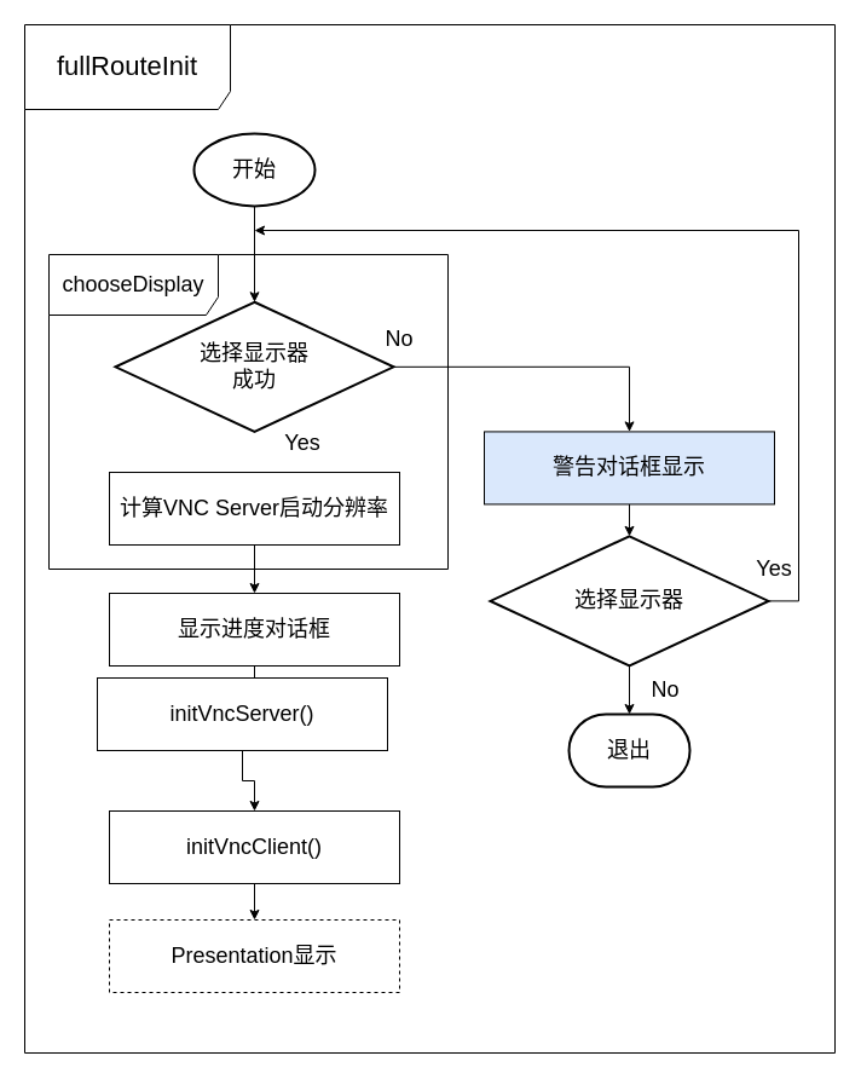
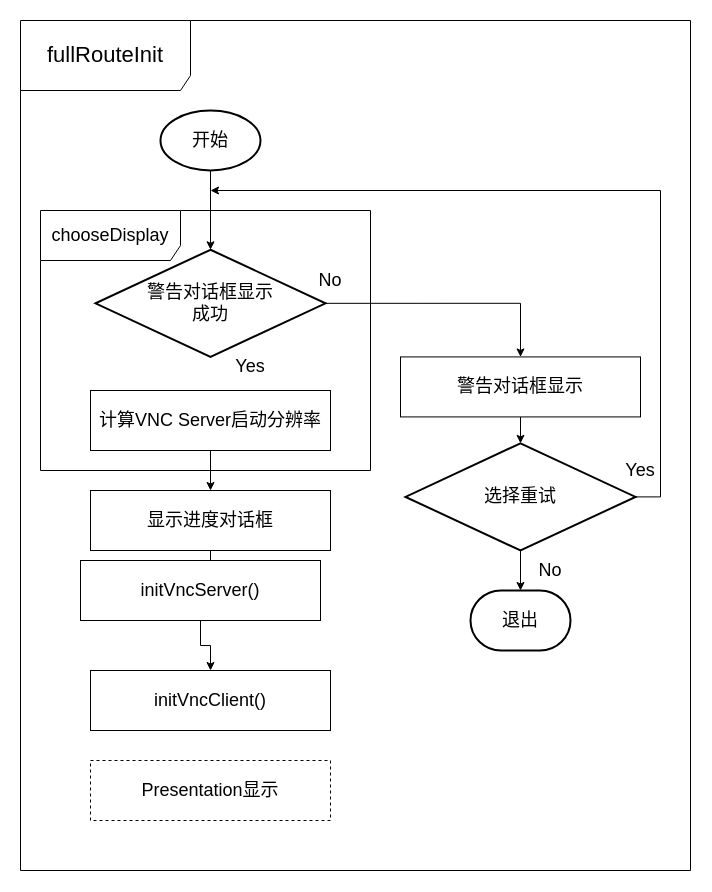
  <mxCell id="0" />
  <mxCell id="1" parent="0" />
  <mxCell id="2" value="chooseDisplay" style="shape=umlFrame;whiteSpace=wrap;html=1;fontSize=18;width=140;height=50;" vertex="1" parent="1"><mxGeometry x="40" y="210" width="330" height="260" as="geometry" /></mxCell>
  <mxCell id="3" value="&lt;font style=&quot;font-size: 22px&quot;&gt;fullRouteInit&lt;/font&gt;" style="shape=umlFrame;whiteSpace=wrap;html=1;width=170;height=70;" vertex="1" parent="1"><mxGeometry x="20" y="20" width="670" height="850" as="geometry" /></mxCell>
  <mxCell id="4" style="edgeStyle=orthogonalEdgeStyle;rounded=0;orthogonalLoop=1;jettySize=auto;html=1;fontSize=18;" edge="1" parent="1" source="5" target="6"><mxGeometry relative="1" as="geometry" /></mxCell>
  <mxCell id="5" value="开始" style="strokeWidth=2;html=1;shape=mxgraph.flowchart.start_1;whiteSpace=wrap;fontSize=18;" vertex="1" parent="1"><mxGeometry x="160" y="110" width="100" height="60" as="geometry" /></mxCell>
- <mxCell id="6" value="选择显示器&lt;br&gt;成功" style="strokeWidth=2;html=1;shape=mxgraph.flowchart.decision;whiteSpace=wrap;fontSize=18;" vertex="1" parent="1"><mxGeometry x="95" y="249.25" width="230" height="107.17" as="geometry" /></mxCell>
+ <mxCell id="6" value="警告对话框显示&lt;br&gt;成功" style="strokeWidth=2;html=1;shape=mxgraph.flowchart.decision;whiteSpace=wrap;fontSize=18;" vertex="1" parent="1"><mxGeometry x="95" y="249.25" width="230" height="107.17" as="geometry" /></mxCell>
  <mxCell id="7" style="edgeStyle=orthogonalEdgeStyle;rounded=0;orthogonalLoop=1;jettySize=auto;html=1;fontSize=18;" edge="1" parent="1" source="8" target="10"><mxGeometry relative="1" as="geometry" /></mxCell>
  <mxCell id="8" value="计算VNC Server启动分辨率" style="rounded=0;whiteSpace=wrap;html=1;fontSize=18;" vertex="1" parent="1"><mxGeometry x="90" y="390" width="240" height="60" as="geometry" /></mxCell>
  <mxCell id="9" value="" style="edgeStyle=orthogonalEdgeStyle;rounded=0;orthogonalLoop=1;jettySize=auto;html=1;fontSize=18;" edge="1" parent="1" source="10" target="12"><mxGeometry relative="1" as="geometry" /></mxCell>
  <mxCell id="10" value="显示进度对话框" style="rounded=0;whiteSpace=wrap;html=1;fontSize=18;" vertex="1" parent="1"><mxGeometry x="90" y="490" width="240" height="60" as="geometry" /></mxCell>
  <mxCell id="11" value="" style="edgeStyle=orthogonalEdgeStyle;rounded=0;orthogonalLoop=1;jettySize=auto;html=1;fontSize=18;" edge="1" parent="1" source="12" target="14"><mxGeometry relative="1" as="geometry" /></mxCell>
  <mxCell id="12" value="initVncServer()" style="rounded=0;whiteSpace=wrap;html=1;fontSize=18;" vertex="1" parent="1"><mxGeometry x="80" y="560" width="240" height="60" as="geometry" /></mxCell>
- <mxCell id="13" value="" style="edgeStyle=orthogonalEdgeStyle;rounded=0;orthogonalLoop=1;jettySize=auto;html=1;fontSize=18;" edge="1" parent="1" source="14" target="15"><mxGeometry relative="1" as="geometry" /></mxCell>
  <mxCell id="14" value="initVncClient()" style="rounded=0;whiteSpace=wrap;html=1;fontSize=18;" vertex="1" parent="1"><mxGeometry x="90" y="670" width="240" height="60" as="geometry" /></mxCell>
  <mxCell id="15" value="Presentation显示" style="rounded=0;whiteSpace=wrap;html=1;fontSize=18;dashed=1;" vertex="1" parent="1"><mxGeometry x="90" y="760" width="240" height="60" as="geometry" /></mxCell>
  <mxCell id="16" value="" style="endArrow=classic;html=1;fontSize=18;exitX=1;exitY=0.5;exitDx=0;exitDy=0;exitPerimeter=0;entryX=0.5;entryY=0;entryDx=0;entryDy=0;edgeStyle=orthogonalEdgeStyle;rounded=0;" edge="1" parent="1" source="6" target="18"><mxGeometry width="50" height="50" relative="1" as="geometry"><mxPoint x="400" y="360" as="sourcePoint" /><mxPoint x="450" y="303" as="targetPoint" /></mxGeometry></mxCell>
  <mxCell id="17" value="" style="edgeStyle=orthogonalEdgeStyle;rounded=0;orthogonalLoop=1;jettySize=auto;html=1;fontSize=18;" edge="1" parent="1" source="18" target="21"><mxGeometry relative="1" as="geometry" /></mxCell>
- <mxCell id="18" value="警告对话框显示" style="rounded=0;whiteSpace=wrap;html=1;fontSize=18;fillColor=#dae8fc;" vertex="1" parent="1"><mxGeometry x="400" y="356.42" width="240" height="60" as="geometry" /></mxCell>
+ <mxCell id="18" value="警告对话框显示" style="rounded=0;whiteSpace=wrap;html=1;fontSize=18;" vertex="1" parent="1"><mxGeometry x="400" y="356.42" width="240" height="60" as="geometry" /></mxCell>
  <mxCell id="19" style="edgeStyle=orthogonalEdgeStyle;rounded=0;orthogonalLoop=1;jettySize=auto;html=1;fontSize=18;" edge="1" parent="1" source="21"><mxGeometry relative="1" as="geometry"><mxPoint x="210" y="190" as="targetPoint" /><Array as="points"><mxPoint x="660" y="496" /><mxPoint x="660" y="190" /><mxPoint x="210" y="190" /></Array></mxGeometry></mxCell>
  <mxCell id="20" value="" style="edgeStyle=orthogonalEdgeStyle;rounded=0;orthogonalLoop=1;jettySize=auto;html=1;fontSize=18;" edge="1" parent="1" source="21" target="22"><mxGeometry relative="1" as="geometry" /></mxCell>
- <mxCell id="21" value="选择显示器" style="strokeWidth=2;html=1;shape=mxgraph.flowchart.decision;whiteSpace=wrap;fontSize=18;" vertex="1" parent="1"><mxGeometry x="405" y="442.83" width="230" height="107.17" as="geometry" /></mxCell>
+ <mxCell id="21" value="选择重试" style="strokeWidth=2;html=1;shape=mxgraph.flowchart.decision;whiteSpace=wrap;fontSize=18;" vertex="1" parent="1"><mxGeometry x="405" y="442.83" width="230" height="107.17" as="geometry" /></mxCell>
  <mxCell id="22" value="退出" style="strokeWidth=2;html=1;shape=mxgraph.flowchart.terminator;whiteSpace=wrap;fontSize=18;" vertex="1" parent="1"><mxGeometry x="470" y="590" width="100" height="60" as="geometry" /></mxCell>
  <mxCell id="23" value="Yes" style="text;html=1;strokeColor=none;fillColor=none;align=center;verticalAlign=middle;whiteSpace=wrap;rounded=0;fontSize=18;" vertex="1" parent="1"><mxGeometry x="620" y="460" width="40" height="20" as="geometry" /></mxCell>
  <mxCell id="24" value="No" style="text;html=1;strokeColor=none;fillColor=none;align=center;verticalAlign=middle;whiteSpace=wrap;rounded=0;fontSize=18;" vertex="1" parent="1"><mxGeometry x="530" y="560" width="40" height="20" as="geometry" /></mxCell>
  <mxCell id="25" value="No" style="text;html=1;strokeColor=none;fillColor=none;align=center;verticalAlign=middle;whiteSpace=wrap;rounded=0;fontSize=18;" vertex="1" parent="1"><mxGeometry x="310" y="270" width="40" height="20" as="geometry" /></mxCell>
  <mxCell id="26" value="Yes" style="text;html=1;strokeColor=none;fillColor=none;align=center;verticalAlign=middle;whiteSpace=wrap;rounded=0;fontSize=18;" vertex="1" parent="1"><mxGeometry x="230" y="356" width="40" height="20" as="geometry" /></mxCell>
